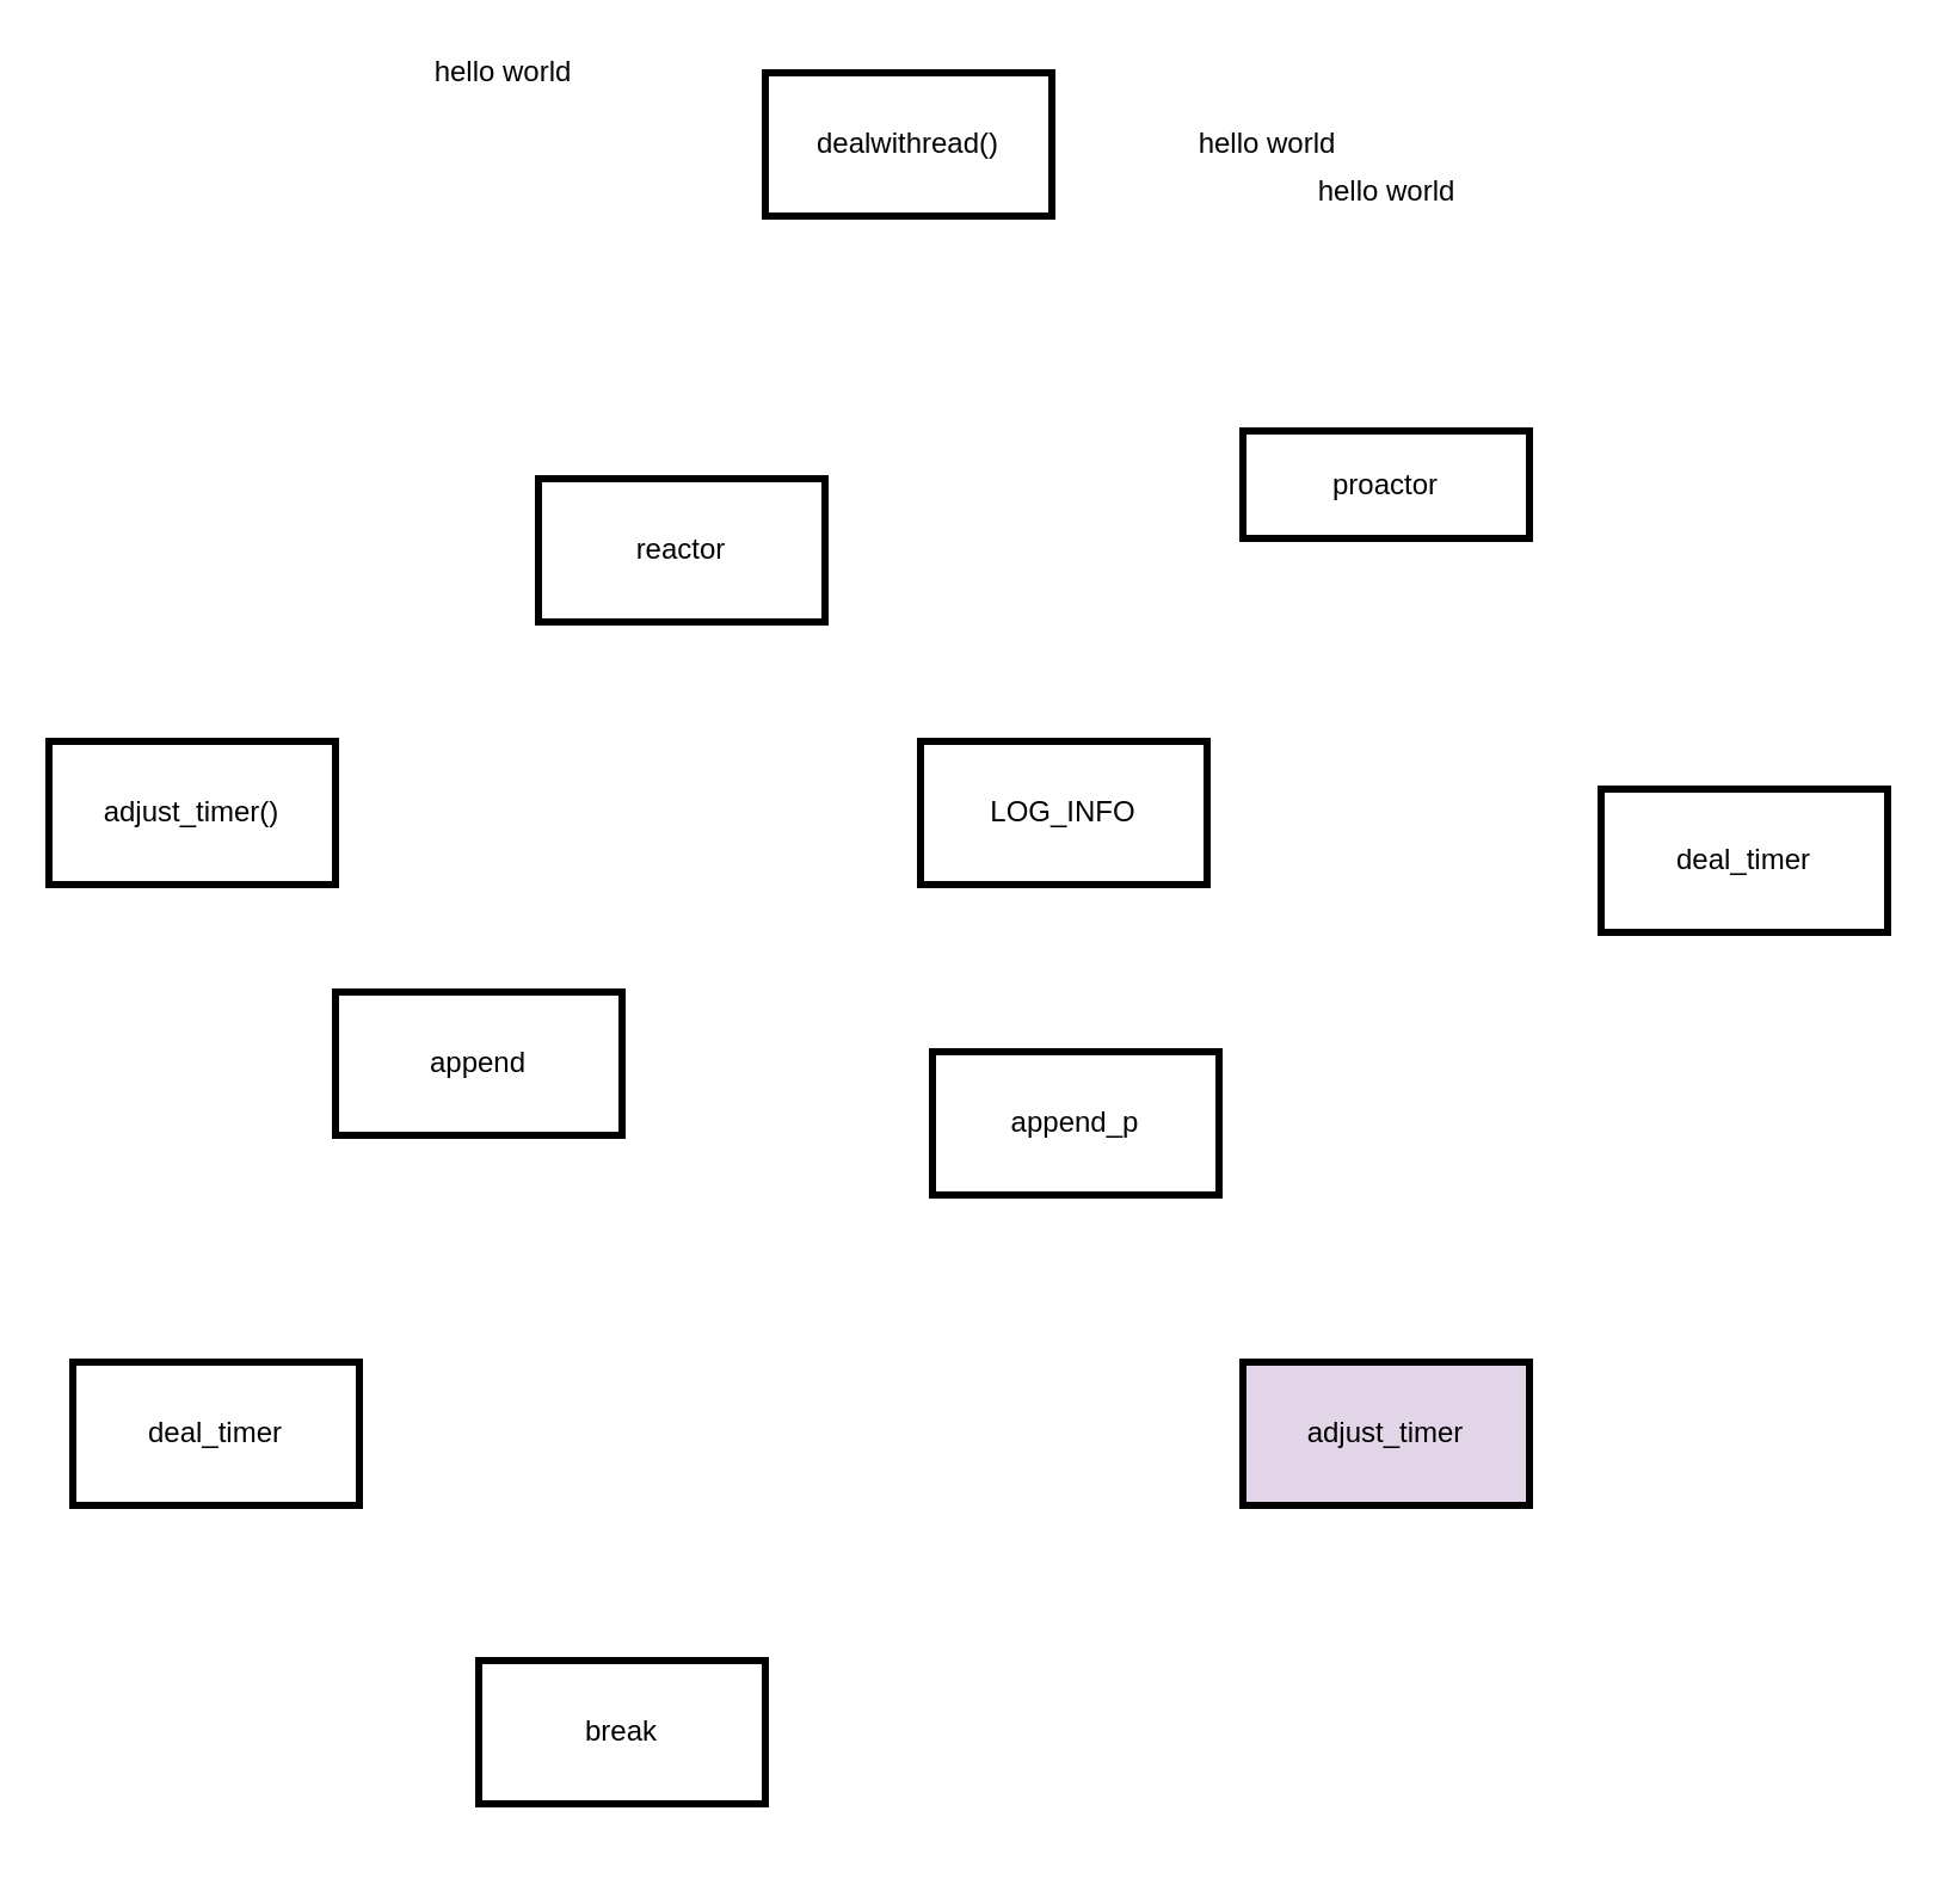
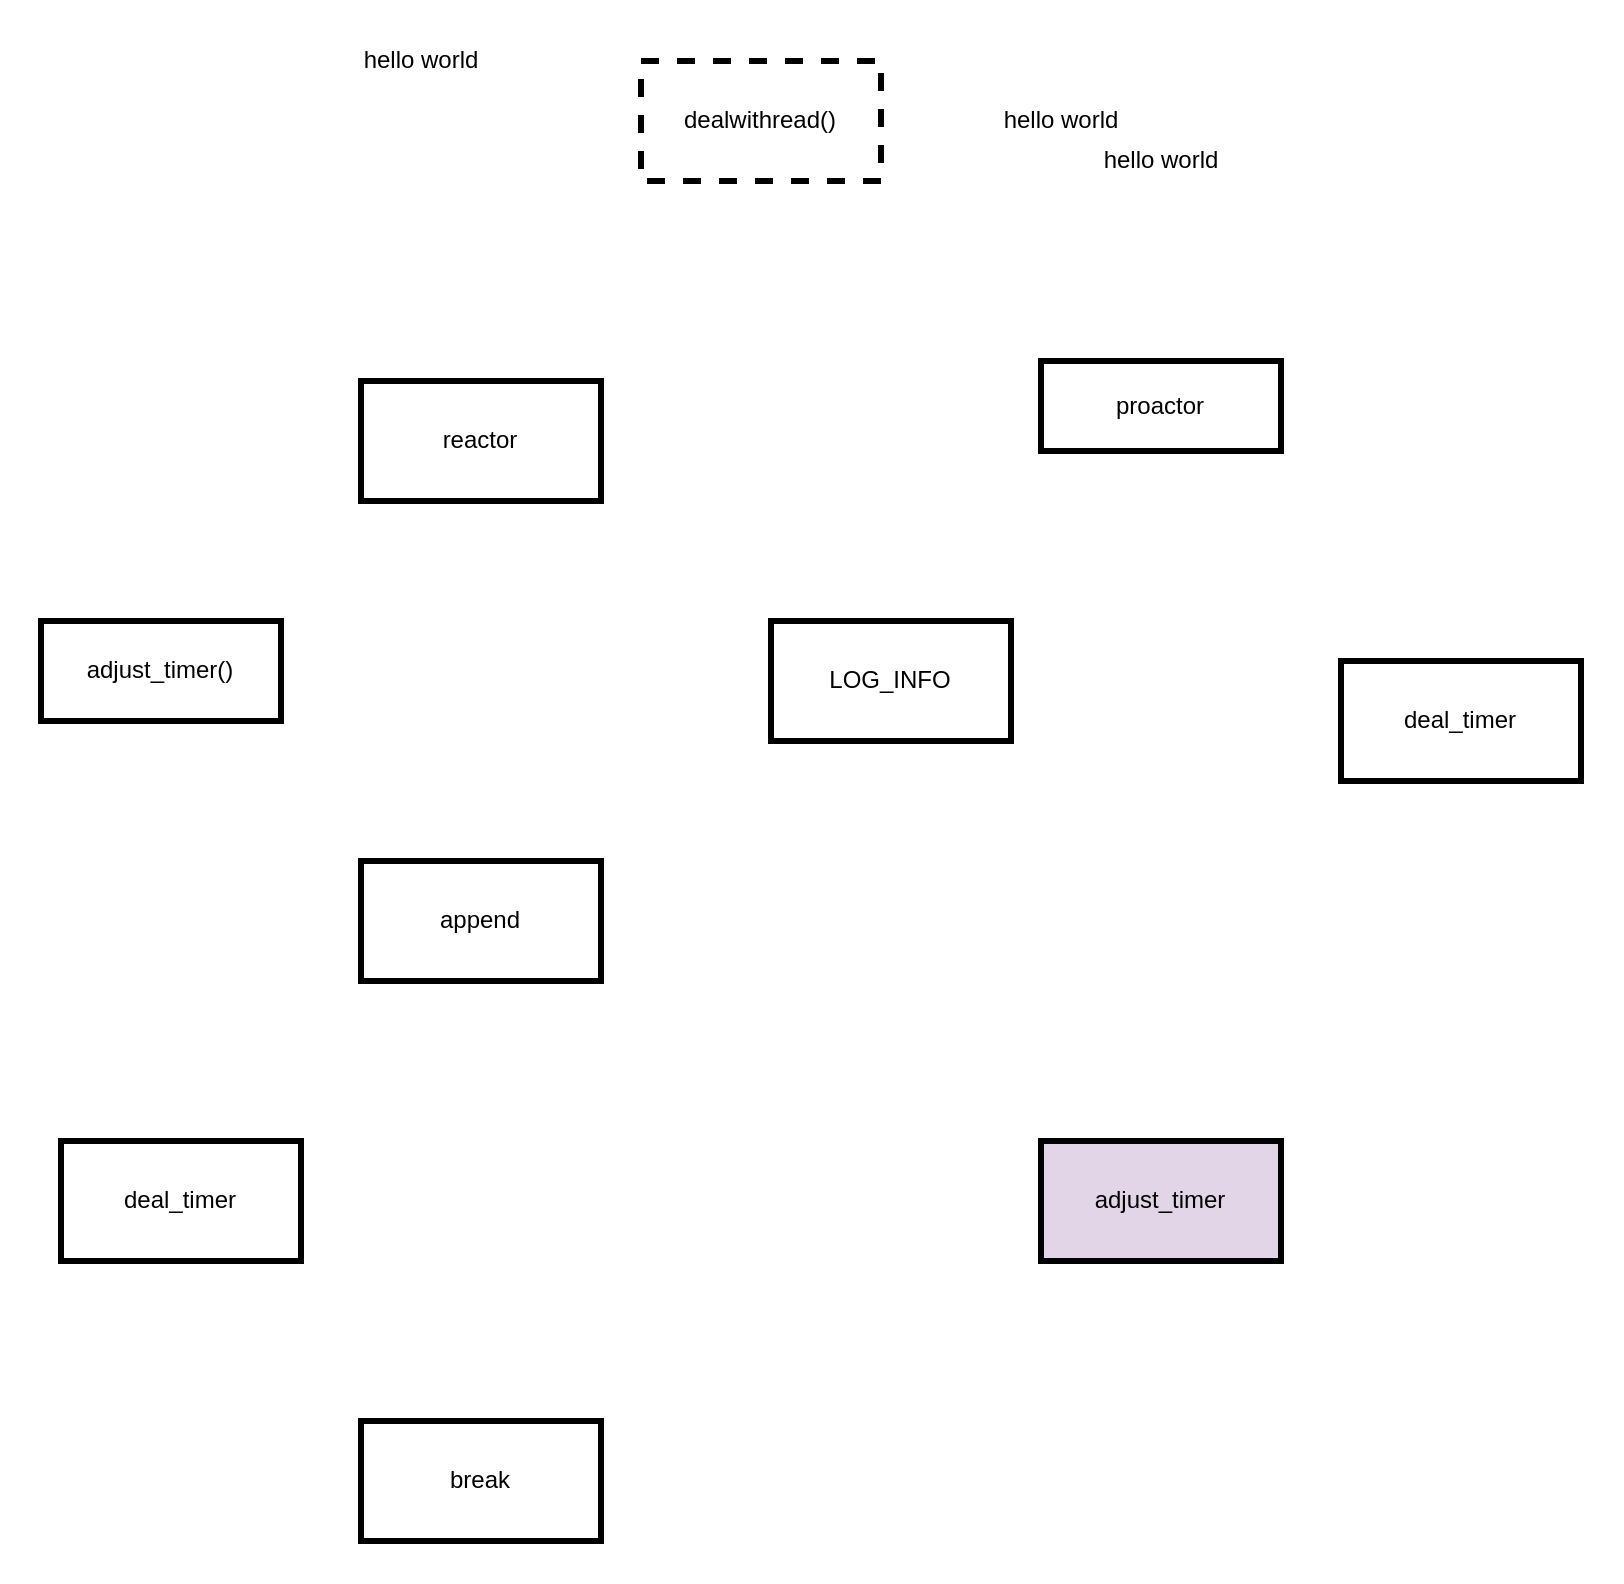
  <mxCell id="0" />
  <mxCell id="1" parent="0" />
- <mxCell id="2" value="dealwithread()" style="whiteSpace=wrap;html=1;strokeColor=#000000;strokeWidth=3;" parent="1" vertex="1"><mxGeometry x="320" y="30" width="120" height="60" as="geometry" /></mxCell>
+ <mxCell id="2" value="dealwithread()" style="whiteSpace=wrap;html=1;strokeColor=#000000;strokeWidth=3;dashed=1;" parent="1" vertex="1"><mxGeometry x="320" y="30" width="120" height="60" as="geometry" /></mxCell>
  <mxCell id="3" value="hello world" style="text;html=1;align=center;verticalAlign=middle;resizable=0;points=[];autosize=1;strokeColor=none;fillColor=none;fontColor=#000000;" parent="1" vertex="1"><mxGeometry x="540" y="70" width="80" height="20" as="geometry" /></mxCell>
  <mxCell id="4" value="hello world" style="text;html=1;align=center;verticalAlign=middle;resizable=0;points=[];autosize=1;strokeColor=none;fillColor=none;fontColor=#000000;" parent="1" vertex="1"><mxGeometry x="490" y="50" width="80" height="20" as="geometry" /></mxCell>
  <mxCell id="5" value="hello world" style="text;html=1;align=center;verticalAlign=middle;resizable=0;points=[];autosize=1;strokeColor=none;fillColor=none;fontColor=#000000;" parent="1" vertex="1"><mxGeometry x="170" y="20" width="80" height="20" as="geometry" /></mxCell>
- <mxCell id="6" value="reactor" style="whiteSpace=wrap;html=1;strokeColor=#000000;strokeWidth=3;" parent="1" vertex="1"><mxGeometry x="225" y="200" width="120" height="60" as="geometry" /></mxCell>
+ <mxCell id="6" value="reactor" style="whiteSpace=wrap;html=1;strokeColor=#000000;strokeWidth=3;" parent="1" vertex="1"><mxGeometry x="180" y="190" width="120" height="60" as="geometry" /></mxCell>
  <mxCell id="7" value="proactor" style="whiteSpace=wrap;html=1;strokeColor=#000000;strokeWidth=3;" parent="1" vertex="1"><mxGeometry x="520" y="180" width="120" height="45" as="geometry" /></mxCell>
- <mxCell id="8" value="adjust_timer()" style="whiteSpace=wrap;html=1;strokeColor=#000000;strokeWidth=3;" parent="1" vertex="1"><mxGeometry x="20" y="310" width="120" height="60" as="geometry" /></mxCell>
- <mxCell id="9" value="append" style="whiteSpace=wrap;html=1;strokeColor=#000000;strokeWidth=3;" vertex="1" parent="1"><mxGeometry x="140" y="415" width="120" height="60" as="geometry" /></mxCell>
+ <mxCell id="8" value="adjust_timer()" style="whiteSpace=wrap;html=1;strokeColor=#000000;strokeWidth=3;" parent="1" vertex="1"><mxGeometry x="20" y="310" width="120" height="50" as="geometry" /></mxCell>
+ <mxCell id="9" value="append" style="whiteSpace=wrap;html=1;strokeColor=#000000;strokeWidth=3;" vertex="1" parent="1"><mxGeometry x="180" y="430" width="120" height="60" as="geometry" /></mxCell>
  <mxCell id="10" value="deal_timer" style="whiteSpace=wrap;html=1;strokeColor=#000000;strokeWidth=3;" vertex="1" parent="1"><mxGeometry x="30" y="570" width="120" height="60" as="geometry" /></mxCell>
- <mxCell id="11" value="break" style="whiteSpace=wrap;html=1;strokeColor=#000000;strokeWidth=3;" vertex="1" parent="1"><mxGeometry x="200" y="695" width="120" height="60" as="geometry" /></mxCell>
+ <mxCell id="11" value="break" style="whiteSpace=wrap;html=1;strokeColor=#000000;strokeWidth=3;" vertex="1" parent="1"><mxGeometry x="180" y="710" width="120" height="60" as="geometry" /></mxCell>
  <mxCell id="12" value="LOG_INFO&lt;br&gt;" style="whiteSpace=wrap;html=1;strokeColor=#000000;strokeWidth=3;" vertex="1" parent="1"><mxGeometry x="385" y="310" width="120" height="60" as="geometry" /></mxCell>
  <mxCell id="13" value="deal_timer" style="whiteSpace=wrap;html=1;strokeColor=#000000;strokeWidth=3;" vertex="1" parent="1"><mxGeometry x="670" y="330" width="120" height="60" as="geometry" /></mxCell>
- <mxCell id="14" value="append_p" style="whiteSpace=wrap;html=1;strokeColor=#000000;strokeWidth=3;" vertex="1" parent="1"><mxGeometry x="390" y="440" width="120" height="60" as="geometry" /></mxCell>
  <mxCell id="15" value="adjust_timer" style="whiteSpace=wrap;html=1;strokeColor=#000000;strokeWidth=3;fillColor=#e1d5e7;" vertex="1" parent="1"><mxGeometry x="520" y="570" width="120" height="60" as="geometry" /></mxCell>
